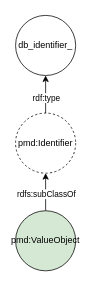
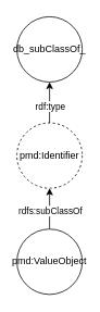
  <mxCell id="0" />
  <mxCell id="1" parent="0" />
- <mxCell id="2" value="db_identifier_" style="ellipse;whiteSpace=wrap;html=1;aspect=fixed;" vertex="1" parent="1"><mxGeometry x="20" y="20" width="80" height="80" as="geometry" /></mxCell>
+ <mxCell id="2" value="db_subClassOf_" style="ellipse;whiteSpace=wrap;html=1;aspect=fixed;" vertex="1" parent="1"><mxGeometry x="20" y="20" width="80" height="80" as="geometry" /></mxCell>
  <mxCell id="3" value="" style="edgeStyle=orthogonalEdgeStyle;rounded=0;orthogonalLoop=1;jettySize=auto;html=1;" edge="1" parent="1" source="5" target="2"><mxGeometry relative="1" as="geometry" /></mxCell>
  <mxCell id="4" value="rdf:type" style="edgeLabel;html=1;align=center;verticalAlign=middle;resizable=0;points=[];" vertex="1" connectable="0" parent="3"><mxGeometry x="-0.16" relative="1" as="geometry"><mxPoint as="offset" /></mxGeometry></mxCell>
  <mxCell id="5" value="pmd:Identifier" style="ellipse;whiteSpace=wrap;html=1;aspect=fixed;dashed=1;" vertex="1" parent="1"><mxGeometry x="20" y="150" width="80" height="80" as="geometry" /></mxCell>
  <mxCell id="6" value="" style="edgeStyle=orthogonalEdgeStyle;rounded=0;orthogonalLoop=1;jettySize=auto;html=1;" edge="1" parent="1" source="8" target="5"><mxGeometry relative="1" as="geometry" /></mxCell>
  <mxCell id="7" value="rdfs:subClassOf" style="edgeLabel;html=1;align=center;verticalAlign=middle;resizable=0;points=[];" vertex="1" connectable="0" parent="6"><mxGeometry x="-0.08" relative="1" as="geometry"><mxPoint as="offset" /></mxGeometry></mxCell>
- <mxCell id="8" value="pmd:ValueObject" style="ellipse;whiteSpace=wrap;html=1;aspect=fixed;fillColor=#d5e8d4;" vertex="1" parent="1"><mxGeometry x="20" y="280" width="80" height="80" as="geometry" /></mxCell>
+ <mxCell id="8" value="pmd:ValueObject" style="ellipse;whiteSpace=wrap;html=1;aspect=fixed;" vertex="1" parent="1"><mxGeometry x="20" y="280" width="80" height="80" as="geometry" /></mxCell>
